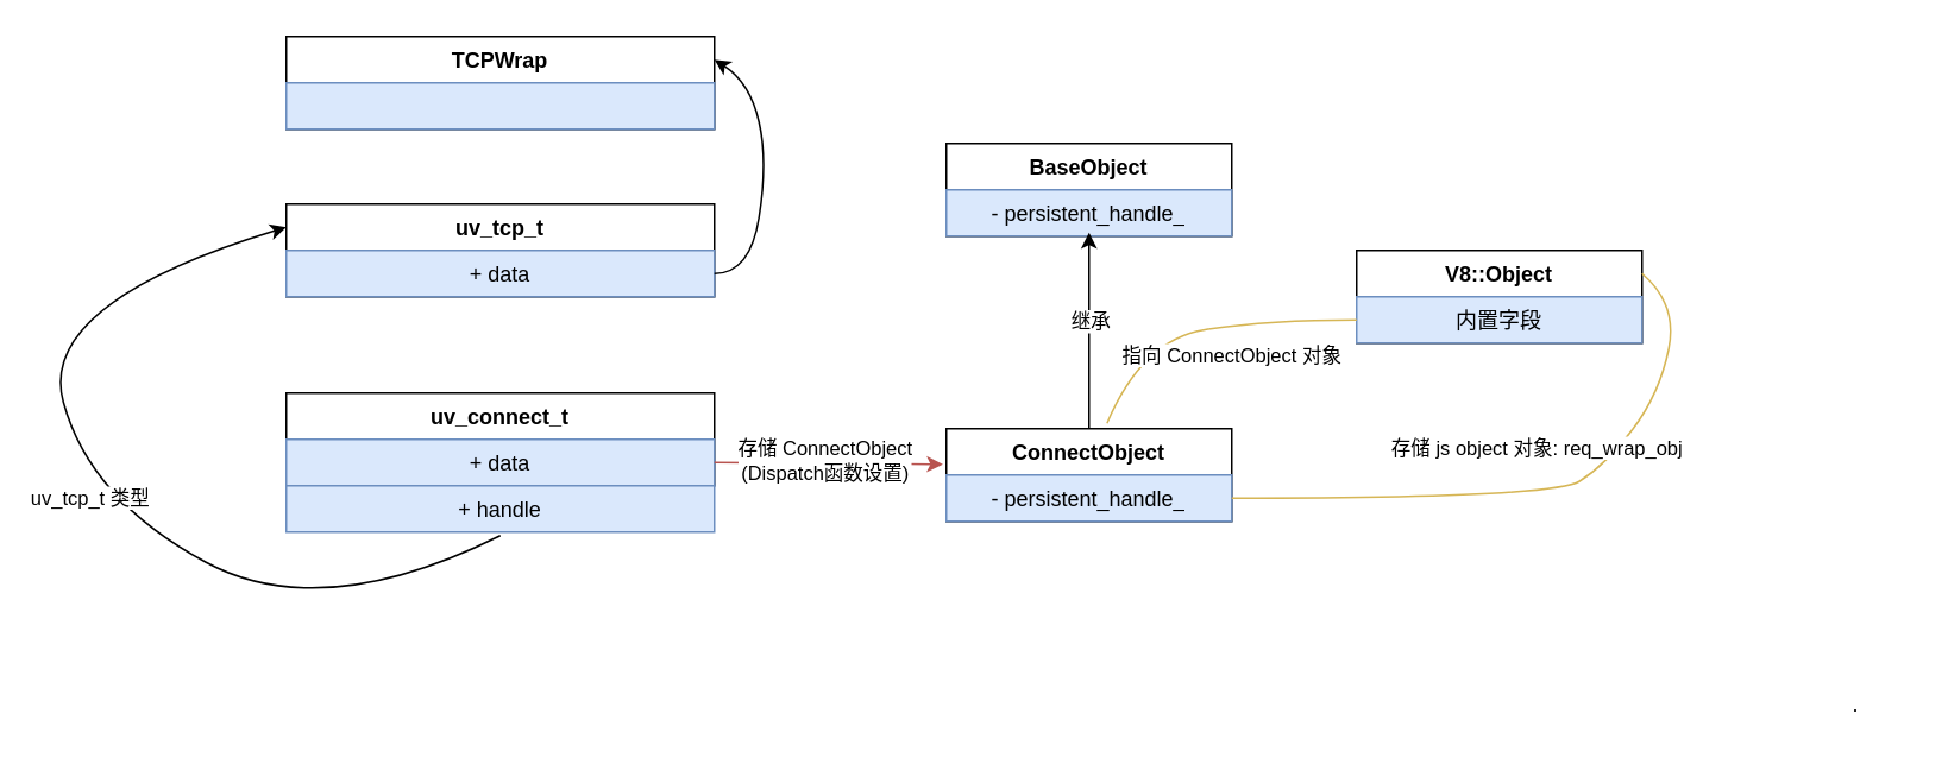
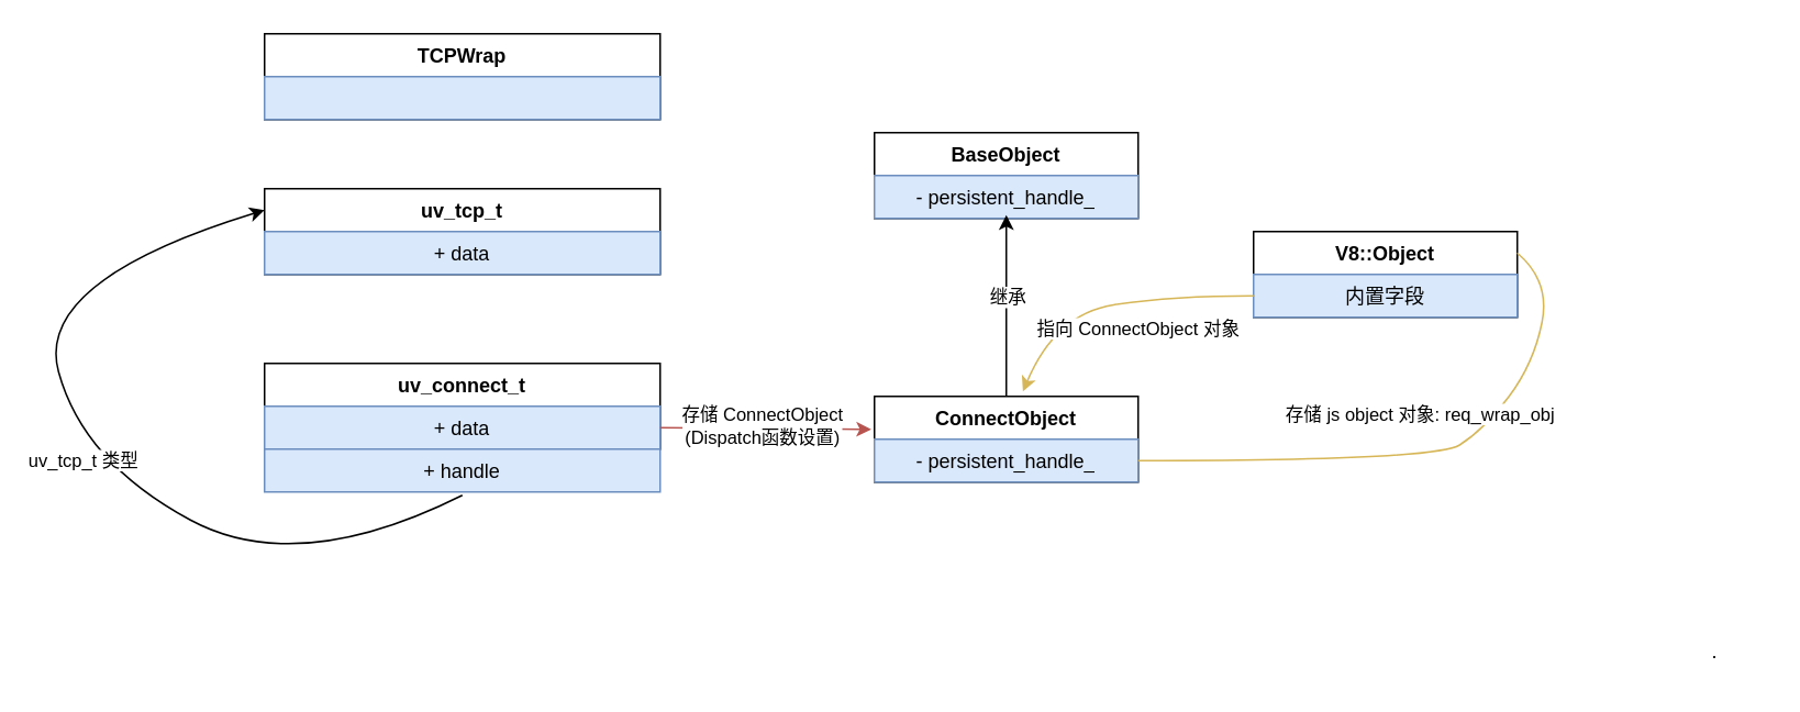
  <mxCell id="0" />
  <mxCell id="1" parent="0" />
  <mxCell id="2" value="ConnectObject" style="swimlane;fontStyle=1;align=center;verticalAlign=top;childLayout=stackLayout;horizontal=1;startSize=26;horizontalStack=0;resizeParent=1;resizeParentMax=0;resizeLast=0;collapsible=1;marginBottom=0;whiteSpace=wrap;html=1;" vertex="1" parent="1"><mxGeometry x="530" y="240" width="160" height="52" as="geometry" /></mxCell>
  <mxCell id="3" value="-&amp;nbsp;persistent_handle_" style="text;strokeColor=#6c8ebf;fillColor=#dae8fc;align=center;verticalAlign=top;spacingLeft=4;spacingRight=4;overflow=hidden;rotatable=0;points=[[0,0.5],[1,0.5]];portConstraint=eastwest;whiteSpace=wrap;html=1;" vertex="1" parent="2"><mxGeometry y="26" width="160" height="26" as="geometry" /></mxCell>
  <mxCell id="4" value="V8::Object" style="swimlane;fontStyle=1;align=center;verticalAlign=top;childLayout=stackLayout;horizontal=1;startSize=26;horizontalStack=0;resizeParent=1;resizeParentMax=0;resizeLast=0;collapsible=1;marginBottom=0;whiteSpace=wrap;html=1;" vertex="1" parent="1"><mxGeometry x="760" y="140" width="160" height="52" as="geometry" /></mxCell>
  <mxCell id="5" value="内置字段" style="text;strokeColor=#6c8ebf;fillColor=#dae8fc;align=center;verticalAlign=top;spacingLeft=4;spacingRight=4;overflow=hidden;rotatable=0;points=[[0,0.5],[1,0.5]];portConstraint=eastwest;whiteSpace=wrap;html=1;" vertex="1" parent="4"><mxGeometry y="26" width="160" height="26" as="geometry" /></mxCell>
  <mxCell id="6" value="" style="curved=1;endArrow=none;html=1;rounded=0;entryX=1;entryY=0.25;entryDx=0;entryDy=0;exitX=1;exitY=0.75;exitDx=0;exitDy=0;fillColor=#fff2cc;strokeColor=#d6b656;" edge="1" parent="1" source="2" target="4"><mxGeometry width="50" height="50" relative="1" as="geometry"><mxPoint x="690" y="400" as="sourcePoint" /><mxPoint x="740" y="350" as="targetPoint" /><Array as="points"><mxPoint x="870" y="279" /><mxPoint x="900" y="260" /><mxPoint x="930" y="220" /><mxPoint x="940" y="170" /></Array></mxGeometry></mxCell>
  <mxCell id="7" value="存储 js object 对象: req_wrap_obj" style="edgeLabel;html=1;align=center;verticalAlign=middle;resizable=0;points=[];" vertex="1" connectable="0" parent="6"><mxGeometry x="-0.419" y="1" relative="1" as="geometry"><mxPoint x="70" y="-28" as="offset" /></mxGeometry></mxCell>
- <mxCell id="8" value="" style="curved=1;endArrow=none;html=1;rounded=0;exitX=0;exitY=0.5;exitDx=0;exitDy=0;entryX=0.563;entryY=-0.058;entryDx=0;entryDy=0;entryPerimeter=0;fillColor=#fff2cc;strokeColor=#d6b656;" edge="1" parent="1" source="5" target="2"><mxGeometry width="50" height="50" relative="1" as="geometry"><mxPoint x="650" y="210" as="sourcePoint" /><mxPoint x="620" y="230" as="targetPoint" /><Array as="points"><mxPoint x="710" y="179" /><mxPoint x="640" y="190" /></Array></mxGeometry></mxCell>
+ <mxCell id="8" value="" style="curved=1;endArrow=classic;html=1;rounded=0;exitX=0;exitY=0.5;exitDx=0;exitDy=0;entryX=0.563;entryY=-0.058;entryDx=0;entryDy=0;entryPerimeter=0;fillColor=#fff2cc;strokeColor=#d6b656;" edge="1" parent="1" source="5" target="2"><mxGeometry width="50" height="50" relative="1" as="geometry"><mxPoint x="650" y="210" as="sourcePoint" /><mxPoint x="620" y="230" as="targetPoint" /><Array as="points"><mxPoint x="710" y="179" /><mxPoint x="640" y="190" /></Array></mxGeometry></mxCell>
  <mxCell id="9" value="指向 ConnectObject 对象" style="edgeLabel;html=1;align=center;verticalAlign=middle;resizable=0;points=[];" vertex="1" connectable="0" parent="8"><mxGeometry x="-0.159" y="6" relative="1" as="geometry"><mxPoint y="10" as="offset" /></mxGeometry></mxCell>
  <mxCell id="10" value="." style="text;html=1;strokeColor=none;fillColor=none;align=center;verticalAlign=middle;whiteSpace=wrap;rounded=0;" vertex="1" parent="1"><mxGeometry x="1010" y="380" width="60" height="30" as="geometry" /></mxCell>
  <mxCell id="11" value="BaseObject" style="swimlane;fontStyle=1;align=center;verticalAlign=top;childLayout=stackLayout;horizontal=1;startSize=26;horizontalStack=0;resizeParent=1;resizeParentMax=0;resizeLast=0;collapsible=1;marginBottom=0;whiteSpace=wrap;html=1;" vertex="1" parent="1"><mxGeometry x="530" y="80" width="160" height="52" as="geometry" /></mxCell>
  <mxCell id="12" value="-&amp;nbsp;persistent_handle_" style="text;strokeColor=#6c8ebf;fillColor=#dae8fc;align=center;verticalAlign=top;spacingLeft=4;spacingRight=4;overflow=hidden;rotatable=0;points=[[0,0.5],[1,0.5]];portConstraint=eastwest;whiteSpace=wrap;html=1;" vertex="1" parent="11"><mxGeometry y="26" width="160" height="26" as="geometry" /></mxCell>
  <mxCell id="13" value="" style="endArrow=classic;html=1;rounded=0;exitX=0.5;exitY=0;exitDx=0;exitDy=0;" edge="1" parent="1" source="2"><mxGeometry width="50" height="50" relative="1" as="geometry"><mxPoint x="560" y="180" as="sourcePoint" /><mxPoint x="610" y="130" as="targetPoint" /></mxGeometry></mxCell>
  <mxCell id="14" value="继承" style="edgeLabel;html=1;align=center;verticalAlign=middle;resizable=0;points=[];" vertex="1" connectable="0" parent="13"><mxGeometry x="0.418" y="2" relative="1" as="geometry"><mxPoint x="2" y="17" as="offset" /></mxGeometry></mxCell>
  <mxCell id="15" value="uv_connect_t" style="swimlane;fontStyle=1;align=center;verticalAlign=top;childLayout=stackLayout;horizontal=1;startSize=26;horizontalStack=0;resizeParent=1;resizeParentMax=0;resizeLast=0;collapsible=1;marginBottom=0;whiteSpace=wrap;html=1;" vertex="1" parent="1"><mxGeometry x="160" y="220" width="240" height="52" as="geometry" /></mxCell>
  <mxCell id="16" value="+ data" style="text;strokeColor=#6c8ebf;fillColor=#dae8fc;align=center;verticalAlign=top;spacingLeft=4;spacingRight=4;overflow=hidden;rotatable=0;points=[[0,0.5],[1,0.5]];portConstraint=eastwest;whiteSpace=wrap;html=1;" vertex="1" parent="15"><mxGeometry y="26" width="240" height="26" as="geometry" /></mxCell>
  <mxCell id="17" value="" style="endArrow=classic;html=1;rounded=0;entryX=-0.012;entryY=0.385;entryDx=0;entryDy=0;exitX=1;exitY=0.75;exitDx=0;exitDy=0;entryPerimeter=0;fillColor=#f8cecc;strokeColor=#b85450;" edge="1" parent="1" source="15" target="2"><mxGeometry width="50" height="50" relative="1" as="geometry"><mxPoint x="320" y="380" as="sourcePoint" /><mxPoint x="370" y="330" as="targetPoint" /></mxGeometry></mxCell>
  <mxCell id="18" value="存储 ConnectObject&lt;br&gt;(Dispatch函数设置)" style="edgeLabel;html=1;align=center;verticalAlign=middle;resizable=0;points=[];" vertex="1" connectable="0" parent="17"><mxGeometry x="-0.053" y="2" relative="1" as="geometry"><mxPoint as="offset" /></mxGeometry></mxCell>
  <mxCell id="19" value="uv_tcp_t" style="swimlane;fontStyle=1;align=center;verticalAlign=top;childLayout=stackLayout;horizontal=1;startSize=26;horizontalStack=0;resizeParent=1;resizeParentMax=0;resizeLast=0;collapsible=1;marginBottom=0;whiteSpace=wrap;html=1;" vertex="1" parent="1"><mxGeometry x="160" y="114" width="240" height="52" as="geometry" /></mxCell>
  <mxCell id="20" value="+ data" style="text;strokeColor=#6c8ebf;fillColor=#dae8fc;align=center;verticalAlign=top;spacingLeft=4;spacingRight=4;overflow=hidden;rotatable=0;points=[[0,0.5],[1,0.5]];portConstraint=eastwest;whiteSpace=wrap;html=1;" vertex="1" parent="19"><mxGeometry y="26" width="240" height="26" as="geometry" /></mxCell>
  <mxCell id="21" value="+ handle" style="text;strokeColor=#6c8ebf;fillColor=#dae8fc;align=center;verticalAlign=top;spacingLeft=4;spacingRight=4;overflow=hidden;rotatable=0;points=[[0,0.5],[1,0.5]];portConstraint=eastwest;whiteSpace=wrap;html=1;" vertex="1" parent="1"><mxGeometry x="160" y="272" width="240" height="26" as="geometry" /></mxCell>
  <mxCell id="22" value="uv_tcp_t 类型" style="curved=1;endArrow=classic;html=1;rounded=0;entryX=0;entryY=0.25;entryDx=0;entryDy=0;" edge="1" parent="1" target="19"><mxGeometry width="50" height="50" relative="1" as="geometry"><mxPoint x="280" y="300" as="sourcePoint" /><mxPoint x="180" y="300" as="targetPoint" /><Array as="points"><mxPoint x="180" y="350" /><mxPoint x="50" y="280" /><mxPoint x="20" y="170" /></Array></mxGeometry></mxCell>
  <mxCell id="23" value="TCPWrap" style="swimlane;fontStyle=1;align=center;verticalAlign=top;childLayout=stackLayout;horizontal=1;startSize=26;horizontalStack=0;resizeParent=1;resizeParentMax=0;resizeLast=0;collapsible=1;marginBottom=0;whiteSpace=wrap;html=1;" vertex="1" parent="1"><mxGeometry x="160" y="20" width="240" height="52" as="geometry" /></mxCell>
  <mxCell id="24" value="" style="text;strokeColor=#6c8ebf;fillColor=#dae8fc;align=center;verticalAlign=top;spacingLeft=4;spacingRight=4;overflow=hidden;rotatable=0;points=[[0,0.5],[1,0.5]];portConstraint=eastwest;whiteSpace=wrap;html=1;" vertex="1" parent="23"><mxGeometry y="26" width="240" height="26" as="geometry" /></mxCell>
- <mxCell id="25" value="" style="curved=1;endArrow=classic;html=1;rounded=0;entryX=1;entryY=0.25;entryDx=0;entryDy=0;exitX=1;exitY=0.75;exitDx=0;exitDy=0;" edge="1" parent="1" source="19" target="23"><mxGeometry width="50" height="50" relative="1" as="geometry"><mxPoint x="430" y="150" as="sourcePoint" /><mxPoint x="480" y="100" as="targetPoint" /><Array as="points"><mxPoint x="420" y="153" /><mxPoint x="430" y="90" /><mxPoint x="420" y="46" /></Array></mxGeometry></mxCell>
